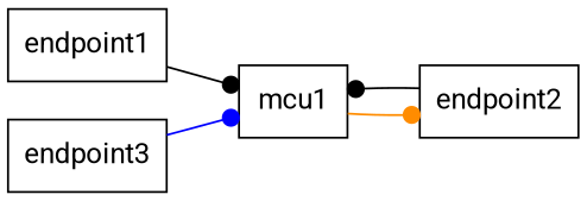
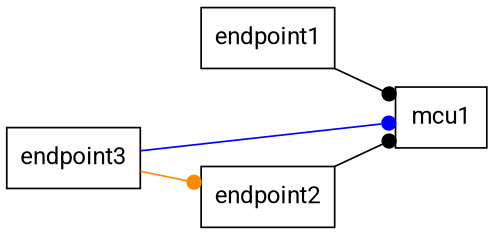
  digraph {
    fontname=Roboto
    rankdir=LR
    node [fontname=Roboto shape=record]
    edge [arrowhead=dot color=black fontname=Roboto]
    endpoint1
    mcu1
    endpoint2
    endpoint3
    endpoint1 -> mcu1
-   mcu1 -> endpoint2 [color=darkorange]
+   endpoint3 -> endpoint2 [color=darkorange]
    endpoint2 -> mcu1
    endpoint3 -> mcu1 [color=blue]
  }
